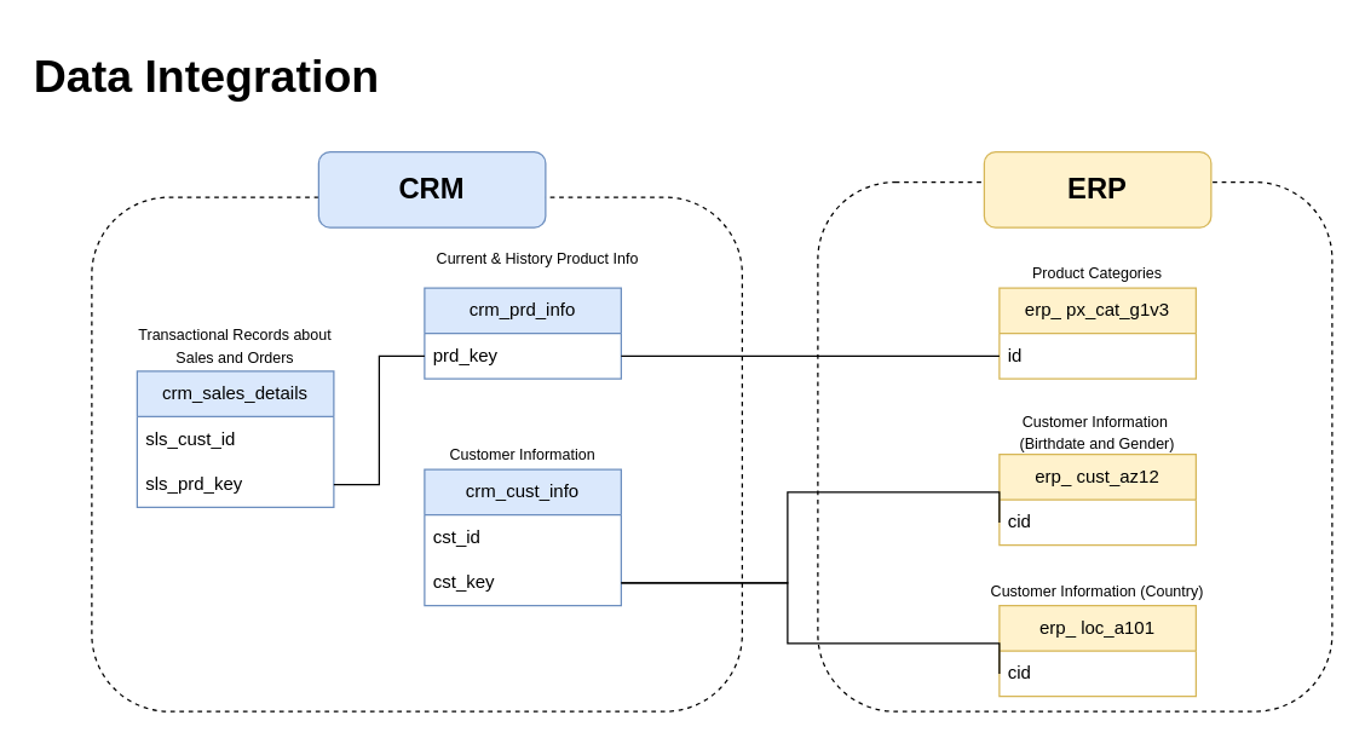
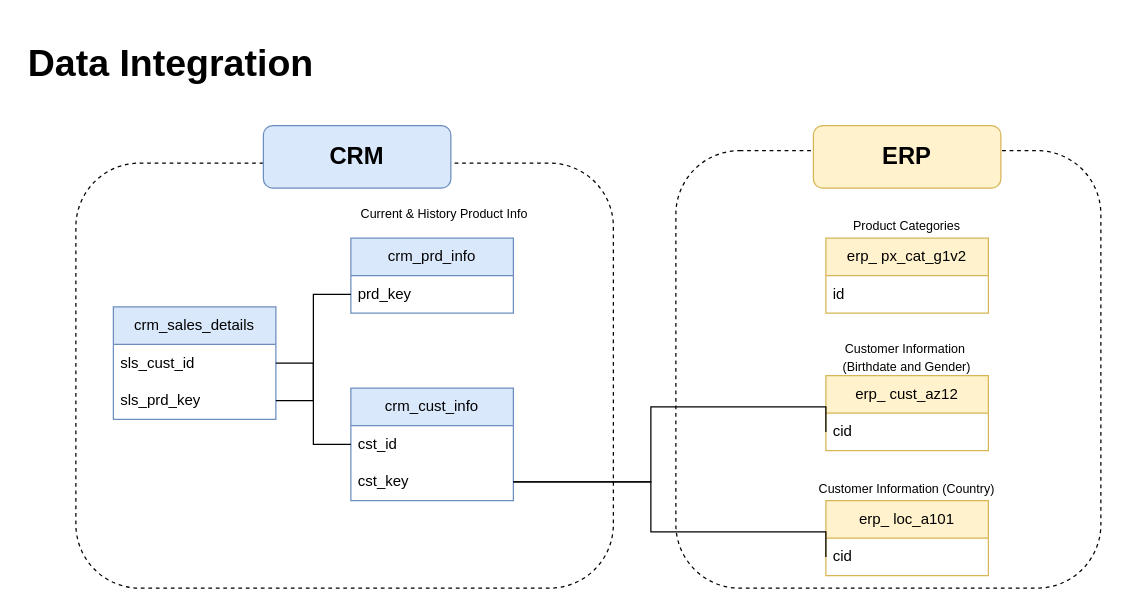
  <mxCell id="0" />
  <mxCell id="1" parent="0" />
  <mxCell id="2" value="&lt;span style=&quot;font-size: 30px;&quot;&gt;&lt;b&gt;Data Integration&amp;nbsp;&lt;/b&gt;&lt;/span&gt;" style="text;html=1;align=left;verticalAlign=middle;whiteSpace=wrap;rounded=0;fillColor=none;strokeColor=none;" parent="1" vertex="1"><mxGeometry x="20" y="20" width="370" height="60" as="geometry" /></mxCell>
  <mxCell id="3" value="" style="rounded=1;whiteSpace=wrap;html=1;dashed=1;fillColor=none;" parent="1" vertex="1"><mxGeometry x="60" y="130" width="430" height="340" as="geometry" /></mxCell>
  <mxCell id="4" value="crm_cust_info" style="swimlane;fontStyle=0;childLayout=stackLayout;horizontal=1;startSize=30;horizontalStack=0;resizeParent=1;resizeParentMax=0;resizeLast=0;collapsible=1;marginBottom=0;whiteSpace=wrap;html=1;fillColor=#dae8fc;strokeColor=#6c8ebf;" vertex="1" parent="1"><mxGeometry x="280" y="310" width="130" height="90" as="geometry" /></mxCell>
  <mxCell id="5" value="cst_id" style="text;strokeColor=none;fillColor=none;align=left;verticalAlign=middle;spacingLeft=4;spacingRight=4;overflow=hidden;points=[[0,0.5],[1,0.5]];portConstraint=eastwest;rotatable=0;whiteSpace=wrap;html=1;" vertex="1" parent="4"><mxGeometry y="30" width="130" height="30" as="geometry" /></mxCell>
  <mxCell id="6" value="cst_key" style="text;strokeColor=none;fillColor=none;align=left;verticalAlign=middle;spacingLeft=4;spacingRight=4;overflow=hidden;points=[[0,0.5],[1,0.5]];portConstraint=eastwest;rotatable=0;whiteSpace=wrap;html=1;" vertex="1" parent="4"><mxGeometry y="60" width="130" height="30" as="geometry" /></mxCell>
  <mxCell id="7" value="crm_sales_details" style="swimlane;fontStyle=0;childLayout=stackLayout;horizontal=1;startSize=30;horizontalStack=0;resizeParent=1;resizeParentMax=0;resizeLast=0;collapsible=1;marginBottom=0;whiteSpace=wrap;html=1;fillColor=#dae8fc;strokeColor=#6c8ebf;" vertex="1" parent="1"><mxGeometry x="90" y="245" width="130" height="90" as="geometry" /></mxCell>
  <mxCell id="8" value="sls_cust_id" style="text;strokeColor=none;fillColor=none;align=left;verticalAlign=middle;spacingLeft=4;spacingRight=4;overflow=hidden;points=[[0,0.5],[1,0.5]];portConstraint=eastwest;rotatable=0;whiteSpace=wrap;html=1;" vertex="1" parent="7"><mxGeometry y="30" width="130" height="30" as="geometry" /></mxCell>
  <mxCell id="9" value="sls_prd_key" style="text;strokeColor=none;fillColor=none;align=left;verticalAlign=middle;spacingLeft=4;spacingRight=4;overflow=hidden;points=[[0,0.5],[1,0.5]];portConstraint=eastwest;rotatable=0;whiteSpace=wrap;html=1;" vertex="1" parent="7"><mxGeometry y="60" width="130" height="30" as="geometry" /></mxCell>
  <mxCell id="10" value="crm_prd_info" style="swimlane;fontStyle=0;childLayout=stackLayout;horizontal=1;startSize=30;horizontalStack=0;resizeParent=1;resizeParentMax=0;resizeLast=0;collapsible=1;marginBottom=0;whiteSpace=wrap;html=1;fillColor=#dae8fc;strokeColor=#6c8ebf;" vertex="1" parent="1"><mxGeometry x="280" y="190" width="130" height="60" as="geometry" /></mxCell>
  <mxCell id="11" value="prd_key" style="text;strokeColor=none;fillColor=none;align=left;verticalAlign=middle;spacingLeft=4;spacingRight=4;overflow=hidden;points=[[0,0.5],[1,0.5]];portConstraint=eastwest;rotatable=0;whiteSpace=wrap;html=1;" vertex="1" parent="10"><mxGeometry y="30" width="130" height="30" as="geometry" /></mxCell>
  <mxCell id="12" value="" style="rounded=1;whiteSpace=wrap;html=1;dashed=1;fillColor=none;" vertex="1" parent="1"><mxGeometry x="540" y="120" width="340" height="350" as="geometry" /></mxCell>
  <mxCell id="13" value="&lt;span style=&quot;font-size: 19px;&quot;&gt;&lt;b&gt;ERP&lt;/b&gt;&lt;/span&gt;" style="text;html=1;align=center;verticalAlign=middle;whiteSpace=wrap;rounded=1;fillColor=#fff2cc;strokeColor=#d6b656;" vertex="1" parent="1"><mxGeometry x="650" y="100" width="150" height="50" as="geometry" /></mxCell>
  <mxCell id="14" value="erp_ cust_az12" style="swimlane;fontStyle=0;childLayout=stackLayout;horizontal=1;startSize=30;horizontalStack=0;resizeParent=1;resizeParentMax=0;resizeLast=0;collapsible=1;marginBottom=0;whiteSpace=wrap;html=1;fillColor=#fff2cc;strokeColor=#d6b656;" vertex="1" parent="1"><mxGeometry x="660" y="300" width="130" height="60" as="geometry" /></mxCell>
  <mxCell id="15" value="cid" style="text;strokeColor=none;fillColor=none;align=left;verticalAlign=middle;spacingLeft=4;spacingRight=4;overflow=hidden;points=[[0,0.5],[1,0.5]];portConstraint=eastwest;rotatable=0;whiteSpace=wrap;html=1;" vertex="1" parent="14"><mxGeometry y="30" width="130" height="30" as="geometry" /></mxCell>
  <mxCell id="16" value="erp_ loc_a101" style="swimlane;fontStyle=0;childLayout=stackLayout;horizontal=1;startSize=30;horizontalStack=0;resizeParent=1;resizeParentMax=0;resizeLast=0;collapsible=1;marginBottom=0;whiteSpace=wrap;html=1;fillColor=#fff2cc;strokeColor=#d6b656;" vertex="1" parent="1"><mxGeometry x="660" y="400" width="130" height="60" as="geometry"><mxRectangle x="680" y="500" width="111" height="30" as="alternateBounds" /></mxGeometry></mxCell>
  <mxCell id="17" value="cid" style="text;strokeColor=none;fillColor=none;align=left;verticalAlign=middle;spacingLeft=4;spacingRight=4;overflow=hidden;points=[[0,0.5],[1,0.5]];portConstraint=eastwest;rotatable=0;whiteSpace=wrap;html=1;" vertex="1" parent="16"><mxGeometry y="30" width="130" height="30" as="geometry" /></mxCell>
  <mxCell id="18" style="edgeStyle=orthogonalEdgeStyle;rounded=0;orthogonalLoop=1;jettySize=auto;html=1;entryX=0;entryY=0.5;entryDx=0;entryDy=0;endArrow=none;startFill=0;" edge="1" parent="1" source="6" target="15"><mxGeometry relative="1" as="geometry"><Array as="points"><mxPoint x="520" y="385" /><mxPoint x="520" y="325" /></Array></mxGeometry></mxCell>
  <mxCell id="19" style="edgeStyle=orthogonalEdgeStyle;rounded=0;orthogonalLoop=1;jettySize=auto;html=1;entryX=0;entryY=0.5;entryDx=0;entryDy=0;endArrow=none;startFill=0;" edge="1" parent="1" source="6" target="17"><mxGeometry relative="1" as="geometry"><Array as="points"><mxPoint x="520" y="385" /><mxPoint x="520" y="425" /></Array></mxGeometry></mxCell>
- <mxCell id="21" value="erp_ px_cat_g1v3" style="swimlane;fontStyle=0;childLayout=stackLayout;horizontal=1;startSize=30;horizontalStack=0;resizeParent=1;resizeParentMax=0;resizeLast=0;collapsible=1;marginBottom=0;whiteSpace=wrap;html=1;fillColor=#fff2cc;strokeColor=#d6b656;" vertex="1" parent="1"><mxGeometry x="660" y="190" width="130" height="60" as="geometry" /></mxCell>
+ <mxCell id="20" style="edgeStyle=orthogonalEdgeStyle;rounded=0;orthogonalLoop=1;jettySize=auto;html=1;entryX=1;entryY=0.5;entryDx=0;entryDy=0;endArrow=none;startFill=0;" edge="1" parent="1" source="5" target="8"><mxGeometry relative="1" as="geometry" /></mxCell>
+ <mxCell id="21" value="erp_ px_cat_g1v2" style="swimlane;fontStyle=0;childLayout=stackLayout;horizontal=1;startSize=30;horizontalStack=0;resizeParent=1;resizeParentMax=0;resizeLast=0;collapsible=1;marginBottom=0;whiteSpace=wrap;html=1;fillColor=#fff2cc;strokeColor=#d6b656;" vertex="1" parent="1"><mxGeometry x="660" y="190" width="130" height="60" as="geometry" /></mxCell>
  <mxCell id="22" value="id" style="text;strokeColor=none;fillColor=none;align=left;verticalAlign=middle;spacingLeft=4;spacingRight=4;overflow=hidden;points=[[0,0.5],[1,0.5]];portConstraint=eastwest;rotatable=0;whiteSpace=wrap;html=1;" vertex="1" parent="21"><mxGeometry y="30" width="130" height="30" as="geometry" /></mxCell>
  <mxCell id="23" style="edgeStyle=orthogonalEdgeStyle;rounded=0;orthogonalLoop=1;jettySize=auto;html=1;entryX=0;entryY=0.5;entryDx=0;entryDy=0;endArrow=none;startFill=0;" edge="1" parent="1" source="9" target="11"><mxGeometry relative="1" as="geometry" /></mxCell>
- <mxCell id="24" style="edgeStyle=orthogonalEdgeStyle;rounded=0;orthogonalLoop=1;jettySize=auto;html=1;endArrow=none;startFill=0;" edge="1" parent="1" source="22" target="11"><mxGeometry relative="1" as="geometry" /></mxCell>
  <mxCell id="25" value="&lt;font style=&quot;font-size: 10px;&quot;&gt;Current &amp;amp; History Product Info&lt;/font&gt;" style="text;html=1;align=center;verticalAlign=middle;whiteSpace=wrap;rounded=0;" vertex="1" parent="1"><mxGeometry x="260" y="160" width="190" height="20" as="geometry" /></mxCell>
- <mxCell id="26" value="&lt;font style=&quot;font-size: 10px;&quot;&gt;Customer Information&lt;/font&gt;" style="text;html=1;align=center;verticalAlign=middle;whiteSpace=wrap;rounded=0;" vertex="1" parent="1"><mxGeometry x="270" y="290" width="150" height="20" as="geometry" /></mxCell>
- <mxCell id="27" value="&lt;font style=&quot;font-size: 10px;&quot;&gt;Transactional Records about Sales and Orders&lt;/font&gt;" style="text;html=1;align=center;verticalAlign=middle;whiteSpace=wrap;rounded=0;" vertex="1" parent="1"><mxGeometry x="80" y="210" width="150" height="35" as="geometry" /></mxCell>
  <mxCell id="28" value="&lt;font style=&quot;font-size: 10px;&quot;&gt;Product Categories&lt;/font&gt;" style="text;html=1;align=center;verticalAlign=middle;whiteSpace=wrap;rounded=0;" vertex="1" parent="1"><mxGeometry x="650" y="170" width="150" height="20" as="geometry" /></mxCell>
  <mxCell id="29" value="&lt;font style=&quot;font-size: 10px;&quot;&gt;Customer Information&amp;nbsp;&lt;/font&gt;&lt;div&gt;&lt;font style=&quot;font-size: 10px;&quot;&gt;(Birthdate and Gender)&lt;/font&gt;&lt;/div&gt;" style="text;html=1;align=center;verticalAlign=middle;whiteSpace=wrap;rounded=0;" vertex="1" parent="1"><mxGeometry x="650" y="270" width="150" height="30" as="geometry" /></mxCell>
  <mxCell id="30" value="&lt;span style=&quot;font-size: 10px;&quot;&gt;Customer Information (Country)&lt;/span&gt;" style="text;html=1;align=center;verticalAlign=middle;whiteSpace=wrap;rounded=0;" vertex="1" parent="1"><mxGeometry x="650" y="380" width="150" height="20" as="geometry" /></mxCell>
  <mxCell id="31" value="&lt;span style=&quot;font-size: 19px;&quot;&gt;&lt;b&gt;CRM&lt;/b&gt;&lt;/span&gt;" style="text;html=1;align=center;verticalAlign=middle;whiteSpace=wrap;rounded=1;fillColor=#dae8fc;strokeColor=#6c8ebf;" vertex="1" parent="1"><mxGeometry x="210" y="100" width="150" height="50" as="geometry" /></mxCell>
